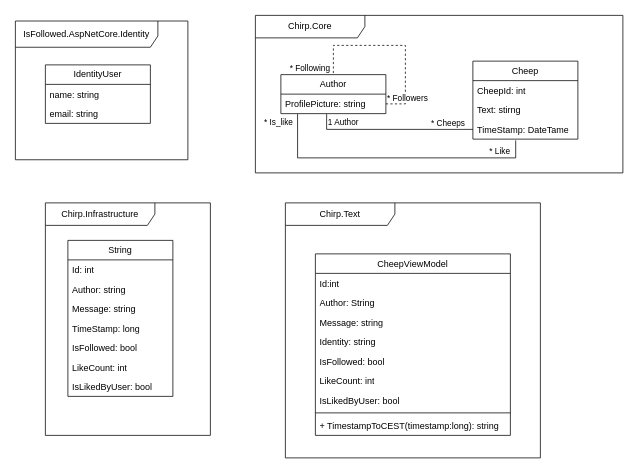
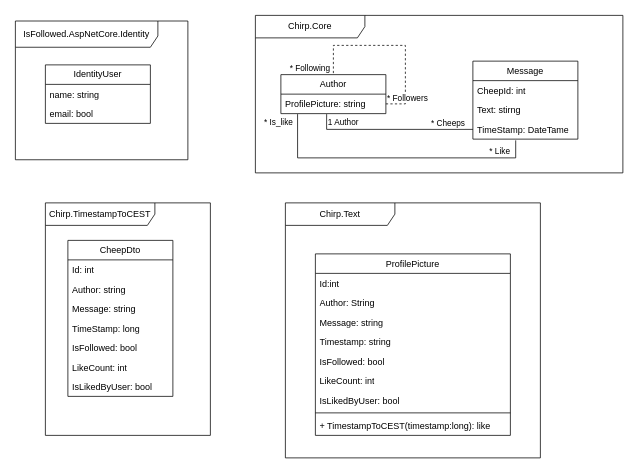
  <mxCell id="0" />
  <mxCell id="1" parent="0" />
  <mxCell id="2" value="Chirp.Core" style="shape=umlFrame;whiteSpace=wrap;html=1;pointerEvents=0;width=146;height=30;" vertex="1" parent="1"><mxGeometry x="340" y="20" width="490" height="210" as="geometry" /></mxCell>
  <mxCell id="3" value="IsFollowed.AspNetCore.Identity" style="shape=umlFrame;whiteSpace=wrap;html=1;pointerEvents=0;width=190;height=35;" vertex="1" parent="1"><mxGeometry x="20" y="27.5" width="230" height="185" as="geometry" /></mxCell>
- <mxCell id="4" value="Cheep" style="swimlane;fontStyle=0;childLayout=stackLayout;horizontal=1;startSize=26;fillColor=none;horizontalStack=0;resizeParent=1;resizeParentMax=0;resizeLast=0;collapsible=1;marginBottom=0;whiteSpace=wrap;html=1;" vertex="1" parent="1"><mxGeometry x="630" y="81" width="140" height="104" as="geometry"><mxRectangle x="400" y="330" width="100" height="30" as="alternateBounds" /></mxGeometry></mxCell>
+ <mxCell id="4" value="Message" style="swimlane;fontStyle=0;childLayout=stackLayout;horizontal=1;startSize=26;fillColor=none;horizontalStack=0;resizeParent=1;resizeParentMax=0;resizeLast=0;collapsible=1;marginBottom=0;whiteSpace=wrap;html=1;" vertex="1" parent="1"><mxGeometry x="630" y="81" width="140" height="104" as="geometry"><mxRectangle x="400" y="330" width="100" height="30" as="alternateBounds" /></mxGeometry></mxCell>
  <mxCell id="5" value="CheepId: int" style="text;strokeColor=none;fillColor=none;align=left;verticalAlign=top;spacingLeft=4;spacingRight=4;overflow=hidden;rotatable=0;points=[[0,0.5],[1,0.5]];portConstraint=eastwest;whiteSpace=wrap;html=1;" vertex="1" parent="4"><mxGeometry y="26" width="140" height="26" as="geometry" /></mxCell>
  <mxCell id="6" value="Text: stirng" style="text;strokeColor=none;fillColor=none;align=left;verticalAlign=top;spacingLeft=4;spacingRight=4;overflow=hidden;rotatable=0;points=[[0,0.5],[1,0.5]];portConstraint=eastwest;whiteSpace=wrap;html=1;" vertex="1" parent="4"><mxGeometry y="52" width="140" height="26" as="geometry" /></mxCell>
  <mxCell id="7" value="TimeStamp: DateTame" style="text;strokeColor=none;fillColor=none;align=left;verticalAlign=top;spacingLeft=4;spacingRight=4;overflow=hidden;rotatable=0;points=[[0,0.5],[1,0.5]];portConstraint=eastwest;whiteSpace=wrap;html=1;" vertex="1" parent="4"><mxGeometry y="78" width="140" height="26" as="geometry" /></mxCell>
  <mxCell id="8" value="IdentityUser" style="swimlane;fontStyle=0;childLayout=stackLayout;horizontal=1;startSize=26;fillColor=none;horizontalStack=0;resizeParent=1;resizeParentMax=0;resizeLast=0;collapsible=1;marginBottom=0;whiteSpace=wrap;html=1;" vertex="1" parent="1"><mxGeometry x="60" y="86" width="140" height="78" as="geometry" /></mxCell>
  <mxCell id="9" value="name: string" style="text;strokeColor=none;fillColor=none;align=left;verticalAlign=top;spacingLeft=4;spacingRight=4;overflow=hidden;rotatable=0;points=[[0,0.5],[1,0.5]];portConstraint=eastwest;whiteSpace=wrap;html=1;" vertex="1" parent="8"><mxGeometry y="26" width="140" height="26" as="geometry" /></mxCell>
- <mxCell id="10" value="email: string" style="text;strokeColor=none;fillColor=none;align=left;verticalAlign=top;spacingLeft=4;spacingRight=4;overflow=hidden;rotatable=0;points=[[0,0.5],[1,0.5]];portConstraint=eastwest;whiteSpace=wrap;html=1;" vertex="1" parent="8"><mxGeometry y="52" width="140" height="26" as="geometry" /></mxCell>
+ <mxCell id="10" value="email: bool" style="text;strokeColor=none;fillColor=none;align=left;verticalAlign=top;spacingLeft=4;spacingRight=4;overflow=hidden;rotatable=0;points=[[0,0.5],[1,0.5]];portConstraint=eastwest;whiteSpace=wrap;html=1;" vertex="1" parent="8"><mxGeometry y="52" width="140" height="26" as="geometry" /></mxCell>
  <mxCell id="11" value="Author" style="swimlane;fontStyle=0;childLayout=stackLayout;horizontal=1;startSize=26;fillColor=none;horizontalStack=0;resizeParent=1;resizeParentMax=0;resizeLast=0;collapsible=1;marginBottom=0;whiteSpace=wrap;html=1;" vertex="1" parent="1"><mxGeometry x="374" y="99" width="140" height="52" as="geometry" /></mxCell>
  <mxCell id="12" value="ProfilePicture: string" style="text;strokeColor=none;fillColor=none;align=left;verticalAlign=top;spacingLeft=4;spacingRight=4;overflow=hidden;rotatable=0;points=[[0,0.5],[1,0.5]];portConstraint=eastwest;whiteSpace=wrap;html=1;" vertex="1" parent="11"><mxGeometry y="26" width="140" height="26" as="geometry" /></mxCell>
  <mxCell id="13" value="" style="endArrow=none;html=1;edgeStyle=orthogonalEdgeStyle;rounded=0;exitX=1;exitY=0.5;exitDx=0;exitDy=0;entryX=0.5;entryY=0;entryDx=0;entryDy=0;dashed=1;" edge="1" parent="11" source="12" target="11"><mxGeometry relative="1" as="geometry"><mxPoint x="26" y="91" as="sourcePoint" /><mxPoint x="186" y="91" as="targetPoint" /><Array as="points"><mxPoint x="166" y="39" /><mxPoint x="166" y="-39" /><mxPoint x="70" y="-39" /></Array></mxGeometry></mxCell>
  <mxCell id="14" value="* Followers" style="edgeLabel;resizable=0;html=1;align=left;verticalAlign=bottom;" connectable="0" vertex="1" parent="13"><mxGeometry x="-1" relative="1" as="geometry" /></mxCell>
  <mxCell id="15" value="* Following" style="edgeLabel;resizable=0;html=1;align=right;verticalAlign=bottom;" connectable="0" vertex="1" parent="13"><mxGeometry x="1" relative="1" as="geometry"><mxPoint x="-4" as="offset" /></mxGeometry></mxCell>
  <mxCell id="16" value="" style="endArrow=none;html=1;edgeStyle=orthogonalEdgeStyle;rounded=0;entryX=0;entryY=0.5;entryDx=0;entryDy=0;exitX=0.436;exitY=1.025;exitDx=0;exitDy=0;exitPerimeter=0;" edge="1" parent="1" source="12" target="7"><mxGeometry relative="1" as="geometry"><mxPoint x="400" y="190" as="sourcePoint" /><mxPoint x="560" y="190" as="targetPoint" /></mxGeometry></mxCell>
  <mxCell id="17" value="1 Author" style="edgeLabel;resizable=0;html=1;align=left;verticalAlign=bottom;" connectable="0" vertex="1" parent="16"><mxGeometry x="-1" relative="1" as="geometry"><mxPoint y="18" as="offset" /></mxGeometry></mxCell>
  <mxCell id="18" value="* Cheeps" style="edgeLabel;resizable=0;html=1;align=right;verticalAlign=bottom;" connectable="0" vertex="1" parent="16"><mxGeometry x="1" relative="1" as="geometry"><mxPoint x="-10" as="offset" /></mxGeometry></mxCell>
  <mxCell id="19" value="" style="endArrow=none;html=1;edgeStyle=orthogonalEdgeStyle;rounded=0;exitX=0.159;exitY=1.025;exitDx=0;exitDy=0;exitPerimeter=0;entryX=0.408;entryY=1.063;entryDx=0;entryDy=0;entryPerimeter=0;" edge="1" parent="1" source="12" target="7"><mxGeometry relative="1" as="geometry"><mxPoint x="450" y="270" as="sourcePoint" /><mxPoint x="610" y="270" as="targetPoint" /><Array as="points"><mxPoint x="396" y="210" /><mxPoint x="687" y="210" /></Array></mxGeometry></mxCell>
  <mxCell id="20" value="* Is_like" style="edgeLabel;resizable=0;html=1;align=left;verticalAlign=bottom;" connectable="0" vertex="1" parent="19"><mxGeometry x="-1" relative="1" as="geometry"><mxPoint x="-46" y="18" as="offset" /></mxGeometry></mxCell>
  <mxCell id="21" value="* Like" style="edgeLabel;resizable=0;html=1;align=right;verticalAlign=bottom;" connectable="0" vertex="1" parent="19"><mxGeometry x="1" relative="1" as="geometry"><mxPoint x="-7" y="23" as="offset" /></mxGeometry></mxCell>
- <mxCell id="22" value="Chirp.Infrastructure" style="shape=umlFrame;whiteSpace=wrap;html=1;pointerEvents=0;width=146;height=30;" vertex="1" parent="1"><mxGeometry x="60" y="270" width="220" height="310" as="geometry" /></mxCell>
- <mxCell id="23" value="String" style="swimlane;fontStyle=0;childLayout=stackLayout;horizontal=1;startSize=26;fillColor=none;horizontalStack=0;resizeParent=1;resizeParentMax=0;resizeLast=0;collapsible=1;marginBottom=0;whiteSpace=wrap;html=1;" vertex="1" parent="1"><mxGeometry x="90" y="320" width="140" height="208" as="geometry"><mxRectangle x="400" y="330" width="100" height="30" as="alternateBounds" /></mxGeometry></mxCell>
+ <mxCell id="22" value="Chirp.TimestampToCEST" style="shape=umlFrame;whiteSpace=wrap;html=1;pointerEvents=0;width=146;height=30;" vertex="1" parent="1"><mxGeometry x="60" y="270" width="220" height="310" as="geometry" /></mxCell>
+ <mxCell id="23" value="CheepDto" style="swimlane;fontStyle=0;childLayout=stackLayout;horizontal=1;startSize=26;fillColor=none;horizontalStack=0;resizeParent=1;resizeParentMax=0;resizeLast=0;collapsible=1;marginBottom=0;whiteSpace=wrap;html=1;" vertex="1" parent="1"><mxGeometry x="90" y="320" width="140" height="208" as="geometry"><mxRectangle x="400" y="330" width="100" height="30" as="alternateBounds" /></mxGeometry></mxCell>
  <mxCell id="24" value="Id: int" style="text;strokeColor=none;fillColor=none;align=left;verticalAlign=top;spacingLeft=4;spacingRight=4;overflow=hidden;rotatable=0;points=[[0,0.5],[1,0.5]];portConstraint=eastwest;whiteSpace=wrap;html=1;" vertex="1" parent="23"><mxGeometry y="26" width="140" height="26" as="geometry" /></mxCell>
  <mxCell id="25" value="Author: string" style="text;strokeColor=none;fillColor=none;align=left;verticalAlign=top;spacingLeft=4;spacingRight=4;overflow=hidden;rotatable=0;points=[[0,0.5],[1,0.5]];portConstraint=eastwest;whiteSpace=wrap;html=1;" vertex="1" parent="23"><mxGeometry y="52" width="140" height="26" as="geometry" /></mxCell>
  <mxCell id="26" value="Message: string" style="text;strokeColor=none;fillColor=none;align=left;verticalAlign=top;spacingLeft=4;spacingRight=4;overflow=hidden;rotatable=0;points=[[0,0.5],[1,0.5]];portConstraint=eastwest;whiteSpace=wrap;html=1;" vertex="1" parent="23"><mxGeometry y="78" width="140" height="26" as="geometry" /></mxCell>
  <mxCell id="27" value="TimeStamp: long" style="text;strokeColor=none;fillColor=none;align=left;verticalAlign=top;spacingLeft=4;spacingRight=4;overflow=hidden;rotatable=0;points=[[0,0.5],[1,0.5]];portConstraint=eastwest;whiteSpace=wrap;html=1;" vertex="1" parent="23"><mxGeometry y="104" width="140" height="26" as="geometry" /></mxCell>
  <mxCell id="28" value="IsFollowed: bool" style="text;strokeColor=none;fillColor=none;align=left;verticalAlign=top;spacingLeft=4;spacingRight=4;overflow=hidden;rotatable=0;points=[[0,0.5],[1,0.5]];portConstraint=eastwest;whiteSpace=wrap;html=1;" vertex="1" parent="23"><mxGeometry y="130" width="140" height="26" as="geometry" /></mxCell>
  <mxCell id="29" value="LikeCount: int" style="text;strokeColor=none;fillColor=none;align=left;verticalAlign=top;spacingLeft=4;spacingRight=4;overflow=hidden;rotatable=0;points=[[0,0.5],[1,0.5]];portConstraint=eastwest;whiteSpace=wrap;html=1;" vertex="1" parent="23"><mxGeometry y="156" width="140" height="26" as="geometry" /></mxCell>
  <mxCell id="30" value="IsLikedByUser: bool" style="text;strokeColor=none;fillColor=none;align=left;verticalAlign=top;spacingLeft=4;spacingRight=4;overflow=hidden;rotatable=0;points=[[0,0.5],[1,0.5]];portConstraint=eastwest;whiteSpace=wrap;html=1;" vertex="1" parent="23"><mxGeometry y="182" width="140" height="26" as="geometry" /></mxCell>
  <mxCell id="31" value="Chirp.Text" style="shape=umlFrame;whiteSpace=wrap;html=1;pointerEvents=0;width=146;height=30;" vertex="1" parent="1"><mxGeometry x="380" y="270" width="340" height="340" as="geometry" /></mxCell>
- <mxCell id="32" value="&lt;span style=&quot;font-weight: normal;&quot;&gt;CheepViewModel&lt;/span&gt;" style="swimlane;fontStyle=1;align=center;verticalAlign=top;childLayout=stackLayout;horizontal=1;startSize=26;horizontalStack=0;resizeParent=1;resizeParentMax=0;resizeLast=0;collapsible=1;marginBottom=0;whiteSpace=wrap;html=1;fillColor=none;" vertex="1" parent="1"><mxGeometry x="420" y="338" width="260" height="242" as="geometry" /></mxCell>
+ <mxCell id="32" value="&lt;span style=&quot;font-weight: normal;&quot;&gt;ProfilePicture&lt;/span&gt;" style="swimlane;fontStyle=1;align=center;verticalAlign=top;childLayout=stackLayout;horizontal=1;startSize=26;horizontalStack=0;resizeParent=1;resizeParentMax=0;resizeLast=0;collapsible=1;marginBottom=0;whiteSpace=wrap;html=1;fillColor=none;" vertex="1" parent="1"><mxGeometry x="420" y="338" width="260" height="242" as="geometry" /></mxCell>
  <mxCell id="33" value="Id:int" style="text;strokeColor=none;fillColor=none;align=left;verticalAlign=top;spacingLeft=4;spacingRight=4;overflow=hidden;rotatable=0;points=[[0,0.5],[1,0.5]];portConstraint=eastwest;whiteSpace=wrap;html=1;" vertex="1" parent="32"><mxGeometry y="26" width="260" height="26" as="geometry" /></mxCell>
  <mxCell id="34" value="Author: String" style="text;strokeColor=none;fillColor=none;align=left;verticalAlign=top;spacingLeft=4;spacingRight=4;overflow=hidden;rotatable=0;points=[[0,0.5],[1,0.5]];portConstraint=eastwest;whiteSpace=wrap;html=1;" vertex="1" parent="32"><mxGeometry y="52" width="260" height="26" as="geometry" /></mxCell>
  <mxCell id="35" value="Message: string" style="text;strokeColor=none;fillColor=none;align=left;verticalAlign=top;spacingLeft=4;spacingRight=4;overflow=hidden;rotatable=0;points=[[0,0.5],[1,0.5]];portConstraint=eastwest;whiteSpace=wrap;html=1;" vertex="1" parent="32"><mxGeometry y="78" width="260" height="26" as="geometry" /></mxCell>
- <mxCell id="36" value="Identity: string" style="text;strokeColor=none;fillColor=none;align=left;verticalAlign=top;spacingLeft=4;spacingRight=4;overflow=hidden;rotatable=0;points=[[0,0.5],[1,0.5]];portConstraint=eastwest;whiteSpace=wrap;html=1;" vertex="1" parent="32"><mxGeometry y="104" width="260" height="26" as="geometry" /></mxCell>
+ <mxCell id="36" value="Timestamp: string" style="text;strokeColor=none;fillColor=none;align=left;verticalAlign=top;spacingLeft=4;spacingRight=4;overflow=hidden;rotatable=0;points=[[0,0.5],[1,0.5]];portConstraint=eastwest;whiteSpace=wrap;html=1;" vertex="1" parent="32"><mxGeometry y="104" width="260" height="26" as="geometry" /></mxCell>
  <mxCell id="37" value="IsFollowed: bool" style="text;strokeColor=none;fillColor=none;align=left;verticalAlign=top;spacingLeft=4;spacingRight=4;overflow=hidden;rotatable=0;points=[[0,0.5],[1,0.5]];portConstraint=eastwest;whiteSpace=wrap;html=1;" vertex="1" parent="32"><mxGeometry y="130" width="260" height="26" as="geometry" /></mxCell>
  <mxCell id="38" value="LikeCount: int" style="text;strokeColor=none;fillColor=none;align=left;verticalAlign=top;spacingLeft=4;spacingRight=4;overflow=hidden;rotatable=0;points=[[0,0.5],[1,0.5]];portConstraint=eastwest;whiteSpace=wrap;html=1;" vertex="1" parent="32"><mxGeometry y="156" width="260" height="26" as="geometry" /></mxCell>
  <mxCell id="39" value="IsLikedByUser: bool" style="text;strokeColor=none;fillColor=none;align=left;verticalAlign=top;spacingLeft=4;spacingRight=4;overflow=hidden;rotatable=0;points=[[0,0.5],[1,0.5]];portConstraint=eastwest;whiteSpace=wrap;html=1;" vertex="1" parent="32"><mxGeometry y="182" width="260" height="26" as="geometry" /></mxCell>
  <mxCell id="40" value="" style="line;strokeWidth=1;fillColor=none;align=left;verticalAlign=middle;spacingTop=-1;spacingLeft=3;spacingRight=3;rotatable=0;labelPosition=right;points=[];portConstraint=eastwest;strokeColor=inherit;" vertex="1" parent="32"><mxGeometry y="208" width="260" height="8" as="geometry" /></mxCell>
- <mxCell id="41" value="+ TimestampToCEST(timestamp:long): string" style="text;strokeColor=none;fillColor=none;align=left;verticalAlign=top;spacingLeft=4;spacingRight=4;overflow=hidden;rotatable=0;points=[[0,0.5],[1,0.5]];portConstraint=eastwest;whiteSpace=wrap;html=1;" vertex="1" parent="32"><mxGeometry y="216" width="260" height="26" as="geometry" /></mxCell>
+ <mxCell id="41" value="+ TimestampToCEST(timestamp:long): like" style="text;strokeColor=none;fillColor=none;align=left;verticalAlign=top;spacingLeft=4;spacingRight=4;overflow=hidden;rotatable=0;points=[[0,0.5],[1,0.5]];portConstraint=eastwest;whiteSpace=wrap;html=1;" vertex="1" parent="32"><mxGeometry y="216" width="260" height="26" as="geometry" /></mxCell>
